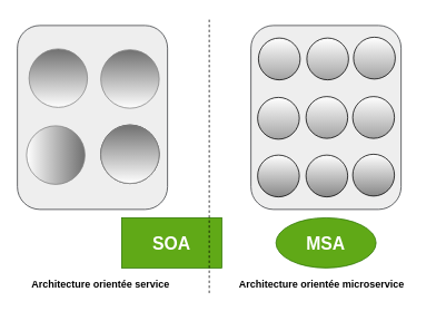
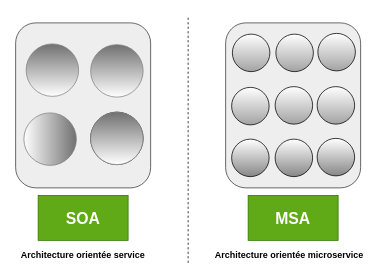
  <mxCell id="0" />
  <mxCell id="1" parent="0" />
- <mxCell id="2" value="&lt;font style=&quot;font-size: 21px&quot;&gt;&lt;b&gt;SOA&lt;/b&gt;&lt;/font&gt;" style="rounded=0;whiteSpace=wrap;html=1;fillColor=#60a917;strokeColor=#2D7600;fontColor=#ffffff;" vertex="1" parent="1"><mxGeometry x="145" y="260" width="120" height="60" as="geometry" /></mxCell>
- <mxCell id="3" value="&lt;font style=&quot;font-size: 21px&quot;&gt;&lt;b&gt;MSA&lt;/b&gt;&lt;/font&gt;" style="ellipse;whiteSpace=wrap;html=1;fillColor=#60a917;strokeColor=#2D7600;fontColor=#ffffff;" vertex="1" parent="1"><mxGeometry x="330" y="260" width="120" height="60" as="geometry" /></mxCell>
+ <mxCell id="2" value="&lt;font style=&quot;font-size: 21px&quot;&gt;&lt;b&gt;SOA&lt;/b&gt;&lt;/font&gt;" style="rounded=0;whiteSpace=wrap;html=1;fillColor=#60a917;strokeColor=#2D7600;fontColor=#ffffff;" vertex="1" parent="1"><mxGeometry x="50" y="260" width="120" height="60" as="geometry" /></mxCell>
+ <mxCell id="3" value="&lt;font style=&quot;font-size: 21px&quot;&gt;&lt;b&gt;MSA&lt;/b&gt;&lt;/font&gt;" style="rounded=0;whiteSpace=wrap;html=1;fillColor=#60a917;strokeColor=#2D7600;fontColor=#ffffff;" vertex="1" parent="1"><mxGeometry x="330" y="260" width="120" height="60" as="geometry" /></mxCell>
  <mxCell id="4" value="" style="endArrow=none;dashed=1;html=1;" edge="1" parent="1"><mxGeometry width="50" height="50" relative="1" as="geometry"><mxPoint x="250" y="350" as="sourcePoint" /><mxPoint x="250" y="20" as="targetPoint" /></mxGeometry></mxCell>
  <mxCell id="5" value="" style="rounded=1;whiteSpace=wrap;html=1;fillColor=#eeeeee;strokeColor=#36393d;" vertex="1" parent="1"><mxGeometry x="20" y="30" width="180" height="220" as="geometry" /></mxCell>
  <mxCell id="6" value="" style="rounded=1;whiteSpace=wrap;html=1;fillColor=#eeeeee;strokeColor=#36393d;" vertex="1" parent="1"><mxGeometry x="300" y="30" width="180" height="220" as="geometry" /></mxCell>
  <mxCell id="7" value="" style="ellipse;whiteSpace=wrap;html=1;aspect=fixed;strokeColor=#828282;gradientColor=#707070;gradientDirection=north;" vertex="1" parent="1"><mxGeometry x="120" y="59" width="70" height="70" as="geometry" /></mxCell>
  <mxCell id="8" value="" style="ellipse;whiteSpace=wrap;html=1;aspect=fixed;" vertex="1" parent="1"><mxGeometry x="120" y="149" width="70" height="70" as="geometry" /></mxCell>
  <mxCell id="9" value="" style="group" vertex="1" connectable="0" parent="1"><mxGeometry x="309" y="44" width="164" height="51" as="geometry" /></mxCell>
  <mxCell id="10" value="" style="ellipse;whiteSpace=wrap;html=1;aspect=fixed;gradientColor=#A3A3A3;" vertex="1" parent="9"><mxGeometry y="1" width="50" height="50" as="geometry" /></mxCell>
  <mxCell id="11" value="" style="ellipse;whiteSpace=wrap;html=1;aspect=fixed;gradientColor=#A3A3A3;" vertex="1" parent="9"><mxGeometry x="58" y="1" width="50" height="50" as="geometry" /></mxCell>
  <mxCell id="12" value="" style="ellipse;whiteSpace=wrap;html=1;aspect=fixed;gradientColor=#A3A3A3;" vertex="1" parent="9"><mxGeometry x="114" width="50" height="50" as="geometry" /></mxCell>
  <mxCell id="13" value="" style="group" vertex="1" connectable="0" parent="1"><mxGeometry x="308" y="115" width="164" height="51" as="geometry" /></mxCell>
  <mxCell id="14" value="" style="ellipse;whiteSpace=wrap;html=1;aspect=fixed;gradientColor=#A3A3A3;" vertex="1" parent="13"><mxGeometry y="1" width="50" height="50" as="geometry" /></mxCell>
  <mxCell id="15" value="" style="ellipse;whiteSpace=wrap;html=1;aspect=fixed;gradientColor=#A3A3A3;" vertex="1" parent="13"><mxGeometry x="58" width="50" height="50" as="geometry" /></mxCell>
  <mxCell id="16" value="" style="ellipse;whiteSpace=wrap;html=1;aspect=fixed;gradientColor=#A3A3A3;" vertex="1" parent="13"><mxGeometry x="114" width="50" height="50" as="geometry" /></mxCell>
  <mxCell id="17" value="" style="group" vertex="1" connectable="0" parent="1"><mxGeometry x="308" y="184" width="164" height="51" as="geometry" /></mxCell>
  <mxCell id="18" value="" style="ellipse;whiteSpace=wrap;html=1;aspect=fixed;gradientColor=#878787;" vertex="1" parent="17"><mxGeometry y="1" width="50" height="50" as="geometry" /></mxCell>
  <mxCell id="19" value="" style="ellipse;whiteSpace=wrap;html=1;aspect=fixed;gradientColor=#878787;" vertex="1" parent="17"><mxGeometry x="58" y="1" width="50" height="50" as="geometry" /></mxCell>
  <mxCell id="20" value="" style="ellipse;whiteSpace=wrap;html=1;aspect=fixed;gradientColor=#878787;" vertex="1" parent="17"><mxGeometry x="114" width="50" height="50" as="geometry" /></mxCell>
  <mxCell id="21" value="" style="ellipse;whiteSpace=wrap;html=1;aspect=fixed;strokeColor=#828282;gradientColor=#707070;gradientDirection=north;" vertex="1" parent="1"><mxGeometry x="34" y="58" width="70" height="70" as="geometry" /></mxCell>
  <mxCell id="22" value="" style="ellipse;whiteSpace=wrap;html=1;aspect=fixed;strokeColor=#828282;gradientColor=#707070;gradientDirection=north;direction=south;" vertex="1" parent="1"><mxGeometry x="31" y="150" width="70" height="70" as="geometry" /></mxCell>
  <mxCell id="23" value="" style="ellipse;whiteSpace=wrap;html=1;aspect=fixed;strokeColor=#828282;gradientColor=#707070;gradientDirection=north;" vertex="1" parent="1"><mxGeometry x="120" y="149" width="70" height="70" as="geometry" /></mxCell>
- <mxCell id="24" value="Architecture orientée service" style="text;html=1;strokeColor=none;fillColor=none;align=center;verticalAlign=middle;whiteSpace=wrap;rounded=0;fontStyle=1" vertex="1" parent="1"><mxGeometry x="35" y="330" width="170" height="20" as="geometry" /></mxCell>
+ <mxCell id="24" value="Architecture orientée service" style="text;html=1;strokeColor=none;fillColor=none;align=center;verticalAlign=middle;whiteSpace=wrap;rounded=0;fontStyle=1" vertex="1" parent="1"><mxGeometry x="25" y="330" width="170" height="20" as="geometry" /></mxCell>
  <mxCell id="25" value="Architecture orientée microservice" style="text;html=1;strokeColor=none;fillColor=none;align=center;verticalAlign=middle;whiteSpace=wrap;rounded=0;fontStyle=1" vertex="1" parent="1"><mxGeometry x="270" y="330" width="230" height="20" as="geometry" /></mxCell>
